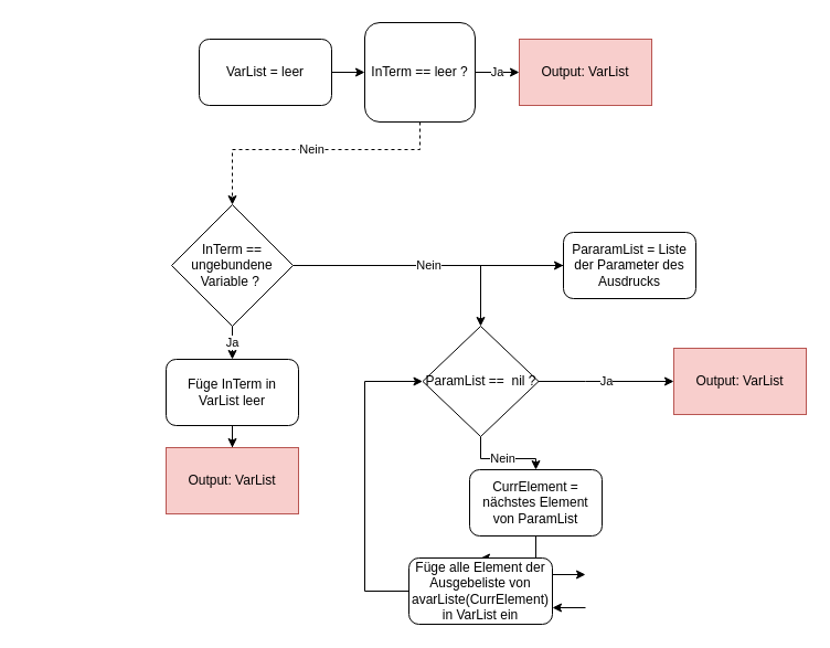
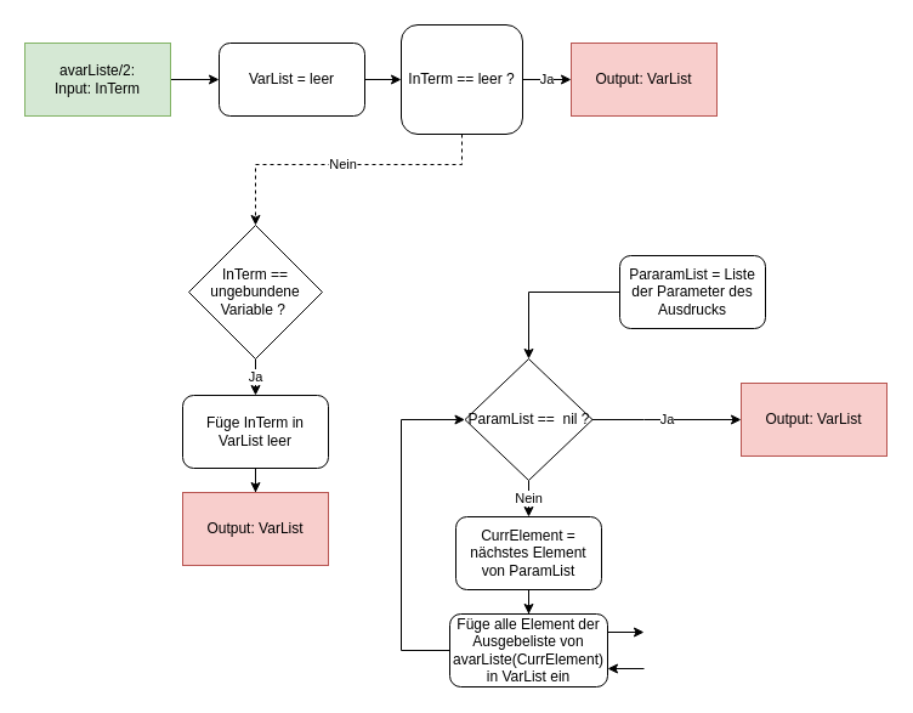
  <mxCell id="0" />
  <mxCell id="1" parent="0" />
+ <mxCell id="2" style="edgeStyle=orthogonalEdgeStyle;rounded=0;orthogonalLoop=1;jettySize=auto;html=1;" edge="1" parent="1" source="3" target="6"><mxGeometry relative="1" as="geometry" /></mxCell>
+ <mxCell id="3" value="avarListe/2:&lt;br&gt;Input: InTerm" style="rounded=0;whiteSpace=wrap;html=1;fillColor=#d5e8d4;strokeColor=#82b366;" vertex="1" parent="1"><mxGeometry x="20" y="35" width="120" height="60" as="geometry" /></mxCell>
  <mxCell id="4" value="Output: VarList" style="rounded=0;whiteSpace=wrap;html=1;fillColor=#f8cecc;strokeColor=#b85450;" vertex="1" parent="1"><mxGeometry x="470" y="35" width="120" height="60" as="geometry" /></mxCell>
  <mxCell id="5" style="edgeStyle=orthogonalEdgeStyle;rounded=0;orthogonalLoop=1;jettySize=auto;html=1;" edge="1" parent="1" source="6" target="9"><mxGeometry relative="1" as="geometry" /></mxCell>
  <mxCell id="6" value="VarList = leer" style="rounded=1;whiteSpace=wrap;html=1;" vertex="1" parent="1"><mxGeometry x="180" y="35" width="120" height="60" as="geometry" /></mxCell>
  <mxCell id="7" value="Ja" style="edgeStyle=orthogonalEdgeStyle;rounded=0;orthogonalLoop=1;jettySize=auto;html=1;" edge="1" parent="1" source="9" target="4"><mxGeometry relative="1" as="geometry" /></mxCell>
  <mxCell id="8" value="Nein" style="edgeStyle=orthogonalEdgeStyle;rounded=0;orthogonalLoop=1;jettySize=auto;html=1;dashed=1;" edge="1" parent="1" source="9" target="14"><mxGeometry relative="1" as="geometry"><Array as="points"><mxPoint x="380" y="135" /><mxPoint x="210" y="135" /></Array></mxGeometry></mxCell>
  <mxCell id="9" value="InTerm == leer ?" style="whiteSpace=wrap;html=1;rounded=1;" vertex="1" parent="1"><mxGeometry x="330" y="20" width="100" height="90" as="geometry" /></mxCell>
  <mxCell id="10" style="edgeStyle=orthogonalEdgeStyle;rounded=0;orthogonalLoop=1;jettySize=auto;html=1;" edge="1" parent="1" source="11" target="20"><mxGeometry relative="1" as="geometry" /></mxCell>
  <mxCell id="11" value="Füge InTerm in VarList leer" style="rounded=1;whiteSpace=wrap;html=1;" vertex="1" parent="1"><mxGeometry x="150" y="325" width="120" height="60" as="geometry" /></mxCell>
  <mxCell id="12" value="Ja" style="edgeStyle=orthogonalEdgeStyle;rounded=0;orthogonalLoop=1;jettySize=auto;html=1;" edge="1" parent="1" source="14" target="11"><mxGeometry relative="1" as="geometry" /></mxCell>
- <mxCell id="13" value="Nein" style="edgeStyle=orthogonalEdgeStyle;rounded=0;orthogonalLoop=1;jettySize=auto;html=1;" edge="1" parent="1" source="14" target="16"><mxGeometry relative="1" as="geometry" /></mxCell>
  <mxCell id="14" value="&lt;span&gt;InTerm == ungebundene Variable ?&amp;nbsp;&lt;/span&gt;" style="rhombus;whiteSpace=wrap;html=1;" vertex="1" parent="1"><mxGeometry x="155" y="185" width="110" height="110" as="geometry" /></mxCell>
  <mxCell id="15" style="edgeStyle=orthogonalEdgeStyle;rounded=0;orthogonalLoop=1;jettySize=auto;html=1;" edge="1" parent="1" source="16" target="19"><mxGeometry relative="1" as="geometry" /></mxCell>
  <mxCell id="16" value="PararamList = Liste der Parameter des Ausdrucks" style="rounded=1;whiteSpace=wrap;html=1;" vertex="1" parent="1"><mxGeometry x="510" y="210" width="120" height="60" as="geometry" /></mxCell>
  <mxCell id="17" value="Ja" style="edgeStyle=orthogonalEdgeStyle;rounded=0;orthogonalLoop=1;jettySize=auto;html=1;" edge="1" parent="1" source="19" target="23"><mxGeometry relative="1" as="geometry"><Array as="points"><mxPoint x="530" y="345" /><mxPoint x="530" y="345" /></Array></mxGeometry></mxCell>
  <mxCell id="18" value="Nein" style="edgeStyle=orthogonalEdgeStyle;rounded=0;orthogonalLoop=1;jettySize=auto;html=1;" edge="1" parent="1" source="19" target="22"><mxGeometry relative="1" as="geometry" /></mxCell>
  <mxCell id="19" value="ParamList ==&amp;nbsp; nil ?" style="rhombus;whiteSpace=wrap;html=1;" vertex="1" parent="1"><mxGeometry x="382.5" y="295" width="105" height="100" as="geometry" /></mxCell>
  <mxCell id="20" value="Output: VarList" style="rounded=0;whiteSpace=wrap;html=1;fillColor=#f8cecc;strokeColor=#b85450;" vertex="1" parent="1"><mxGeometry x="150" y="405" width="120" height="60" as="geometry" /></mxCell>
  <mxCell id="21" style="edgeStyle=orthogonalEdgeStyle;rounded=0;orthogonalLoop=1;jettySize=auto;html=1;entryX=0.5;entryY=0;entryDx=0;entryDy=0;" edge="1" parent="1" source="22" target="25"><mxGeometry relative="1" as="geometry" /></mxCell>
- <mxCell id="22" value="CurrElement = nächstes Element von ParamList" style="rounded=1;whiteSpace=wrap;html=1;" vertex="1" parent="1"><mxGeometry x="425" y="425" width="120" height="60" as="geometry" /></mxCell>
+ <mxCell id="22" value="CurrElement = nächstes Element von ParamList" style="rounded=1;whiteSpace=wrap;html=1;" vertex="1" parent="1"><mxGeometry x="375" y="425" width="120" height="60" as="geometry" /></mxCell>
  <mxCell id="23" value="Output: VarList" style="rounded=0;whiteSpace=wrap;html=1;fillColor=#f8cecc;strokeColor=#b85450;" vertex="1" parent="1"><mxGeometry x="610" y="315" width="120" height="60" as="geometry" /></mxCell>
  <mxCell id="24" style="edgeStyle=orthogonalEdgeStyle;rounded=0;orthogonalLoop=1;jettySize=auto;html=1;" edge="1" parent="1" source="25" target="19"><mxGeometry relative="1" as="geometry"><Array as="points"><mxPoint x="330" y="535" /><mxPoint x="330" y="345" /></Array></mxGeometry></mxCell>
  <mxCell id="25" value="Füge alle Element der Ausgebeliste von avarListe(CurrElement) in VarList ein" style="rounded=1;whiteSpace=wrap;html=1;" vertex="1" parent="1"><mxGeometry x="370" y="505" width="130" height="60" as="geometry" /></mxCell>
  <mxCell id="26" value="" style="endArrow=classic;html=1;exitX=1;exitY=0.25;exitDx=0;exitDy=0;" edge="1" parent="1" source="25"><mxGeometry width="50" height="50" relative="1" as="geometry"><mxPoint x="340" y="435" as="sourcePoint" /><mxPoint x="530" y="520" as="targetPoint" /></mxGeometry></mxCell>
  <mxCell id="27" value="" style="endArrow=classic;html=1;entryX=1;entryY=0.75;entryDx=0;entryDy=0;" edge="1" parent="1" target="25"><mxGeometry width="50" height="50" relative="1" as="geometry"><mxPoint x="530" y="550" as="sourcePoint" /><mxPoint x="390" y="385" as="targetPoint" /></mxGeometry></mxCell>
